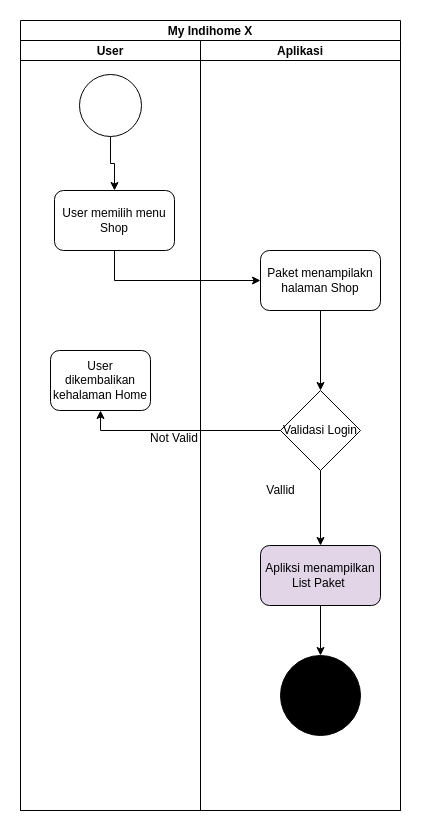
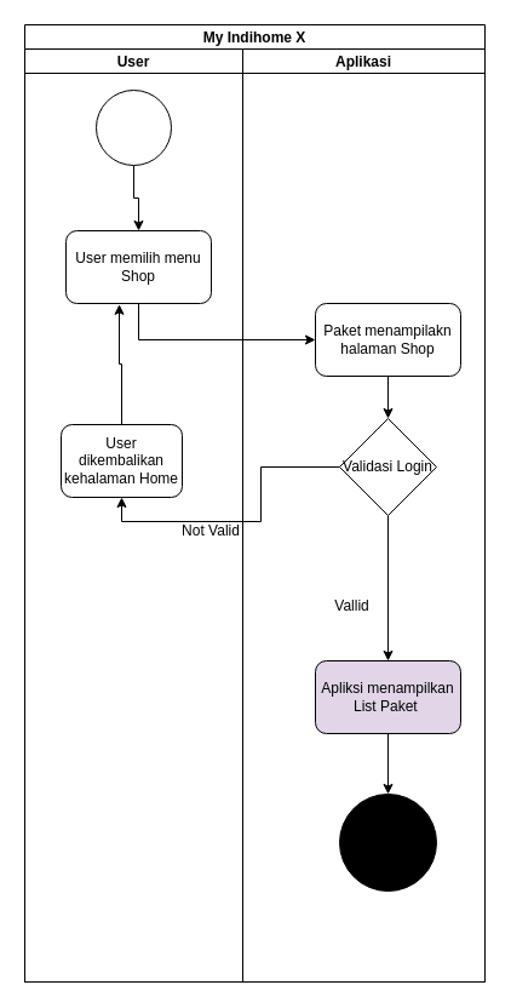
  <mxCell id="0" />
  <mxCell id="1" parent="0" />
  <mxCell id="2" value="My Indihome X" style="swimlane;childLayout=stackLayout;resizeParent=1;resizeParentMax=0;startSize=20;" parent="1" vertex="1"><mxGeometry x="20" y="20" width="380" height="790" as="geometry" /></mxCell>
  <mxCell id="3" value="User" style="swimlane;startSize=20;" parent="2" vertex="1"><mxGeometry y="20" width="180" height="770" as="geometry" /></mxCell>
  <mxCell id="4" value="User memilih menu Shop" style="rounded=1;whiteSpace=wrap;html=1;" parent="3" vertex="1"><mxGeometry x="34" y="150" width="120" height="60" as="geometry" /></mxCell>
+ <mxCell id="5" style="edgeStyle=orthogonalEdgeStyle;rounded=0;orthogonalLoop=1;jettySize=auto;html=1;exitX=0.5;exitY=0;exitDx=0;exitDy=0;entryX=0.367;entryY=1.013;entryDx=0;entryDy=0;entryPerimeter=0;" parent="3" source="6" target="4" edge="1"><mxGeometry relative="1" as="geometry" /></mxCell>
  <mxCell id="6" value="User dikembalikan kehalaman Home" style="rounded=1;whiteSpace=wrap;html=1;" parent="3" vertex="1"><mxGeometry x="30" y="310" width="100" height="60" as="geometry" /></mxCell>
  <mxCell id="7" value="Not Valid" style="text;html=1;strokeColor=none;fillColor=none;align=center;verticalAlign=middle;whiteSpace=wrap;rounded=0;" parent="3" vertex="1"><mxGeometry x="124" y="383" width="60" height="30" as="geometry" /></mxCell>
  <mxCell id="8" style="edgeStyle=orthogonalEdgeStyle;rounded=0;orthogonalLoop=1;jettySize=auto;html=1;exitX=0.5;exitY=1;exitDx=0;exitDy=0;" parent="3" source="9" target="4" edge="1"><mxGeometry relative="1" as="geometry" /></mxCell>
  <mxCell id="9" value="" style="ellipse;whiteSpace=wrap;html=1;aspect=fixed;fillColor=#FFFFFF;" parent="3" vertex="1"><mxGeometry x="59" y="34" width="62" height="62" as="geometry" /></mxCell>
  <mxCell id="10" style="edgeStyle=orthogonalEdgeStyle;rounded=0;orthogonalLoop=1;jettySize=auto;html=1;exitX=0.5;exitY=1;exitDx=0;exitDy=0;" parent="2" source="4" target="13" edge="1"><mxGeometry relative="1" as="geometry" /></mxCell>
  <mxCell id="11" style="edgeStyle=orthogonalEdgeStyle;rounded=0;orthogonalLoop=1;jettySize=auto;html=1;exitX=0;exitY=0.5;exitDx=0;exitDy=0;entryX=0.5;entryY=1;entryDx=0;entryDy=0;" parent="2" source="14" target="6" edge="1"><mxGeometry relative="1" as="geometry" /></mxCell>
  <mxCell id="12" value="Aplikasi" style="swimlane;startSize=20;" parent="2" vertex="1"><mxGeometry x="180" y="20" width="200" height="770" as="geometry" /></mxCell>
  <mxCell id="13" value="Paket menampilakn halaman Shop" style="rounded=1;whiteSpace=wrap;html=1;" parent="12" vertex="1"><mxGeometry x="60" y="210" width="120" height="60" as="geometry" /></mxCell>
- <mxCell id="14" value="Validasi Login" style="rhombus;whiteSpace=wrap;html=1;" parent="12" vertex="1"><mxGeometry x="80" y="350" width="80" height="80" as="geometry" /></mxCell>
+ <mxCell id="14" value="Validasi Login" style="rhombus;whiteSpace=wrap;html=1;" parent="12" vertex="1"><mxGeometry x="80" y="305" width="80" height="80" as="geometry" /></mxCell>
  <mxCell id="15" style="edgeStyle=orthogonalEdgeStyle;rounded=0;orthogonalLoop=1;jettySize=auto;html=1;exitX=0.5;exitY=1;exitDx=0;exitDy=0;" parent="12" source="13" target="14" edge="1"><mxGeometry relative="1" as="geometry" /></mxCell>
  <mxCell id="16" value="Apliksi menampilkan List Paket&amp;nbsp;" style="rounded=1;whiteSpace=wrap;html=1;fillColor=#e1d5e7;" parent="12" vertex="1"><mxGeometry x="60" y="505" width="120" height="60" as="geometry" /></mxCell>
  <mxCell id="17" style="edgeStyle=orthogonalEdgeStyle;rounded=0;orthogonalLoop=1;jettySize=auto;html=1;exitX=0.5;exitY=1;exitDx=0;exitDy=0;entryX=0.5;entryY=0;entryDx=0;entryDy=0;" parent="12" source="14" target="16" edge="1"><mxGeometry relative="1" as="geometry"><mxPoint x="120" y="500" as="targetPoint" /></mxGeometry></mxCell>
  <mxCell id="18" style="edgeStyle=orthogonalEdgeStyle;rounded=0;orthogonalLoop=1;jettySize=auto;html=1;exitX=0.5;exitY=1;exitDx=0;exitDy=0;entryX=0.5;entryY=0;entryDx=0;entryDy=0;" parent="12" source="16" target="19" edge="1"><mxGeometry relative="1" as="geometry"><mxPoint x="120" y="625" as="targetPoint" /></mxGeometry></mxCell>
  <mxCell id="19" value="" style="ellipse;whiteSpace=wrap;html=1;aspect=fixed;fillColor=#000000;" parent="12" vertex="1"><mxGeometry x="80" y="615" width="80" height="80" as="geometry" /></mxCell>
- <mxCell id="20" value="Vallid" style="text;html=1;align=center;verticalAlign=middle;resizable=0;points=[];autosize=1;strokeColor=none;fillColor=none;" parent="12" vertex="1"><mxGeometry x="60" y="440" width="40" height="20" as="geometry" /></mxCell>
+ <mxCell id="20" value="Vallid" style="text;html=1;align=center;verticalAlign=middle;resizable=0;points=[];autosize=1;strokeColor=none;fillColor=none;" parent="12" vertex="1"><mxGeometry x="70" y="450" width="40" height="20" as="geometry" /></mxCell>
